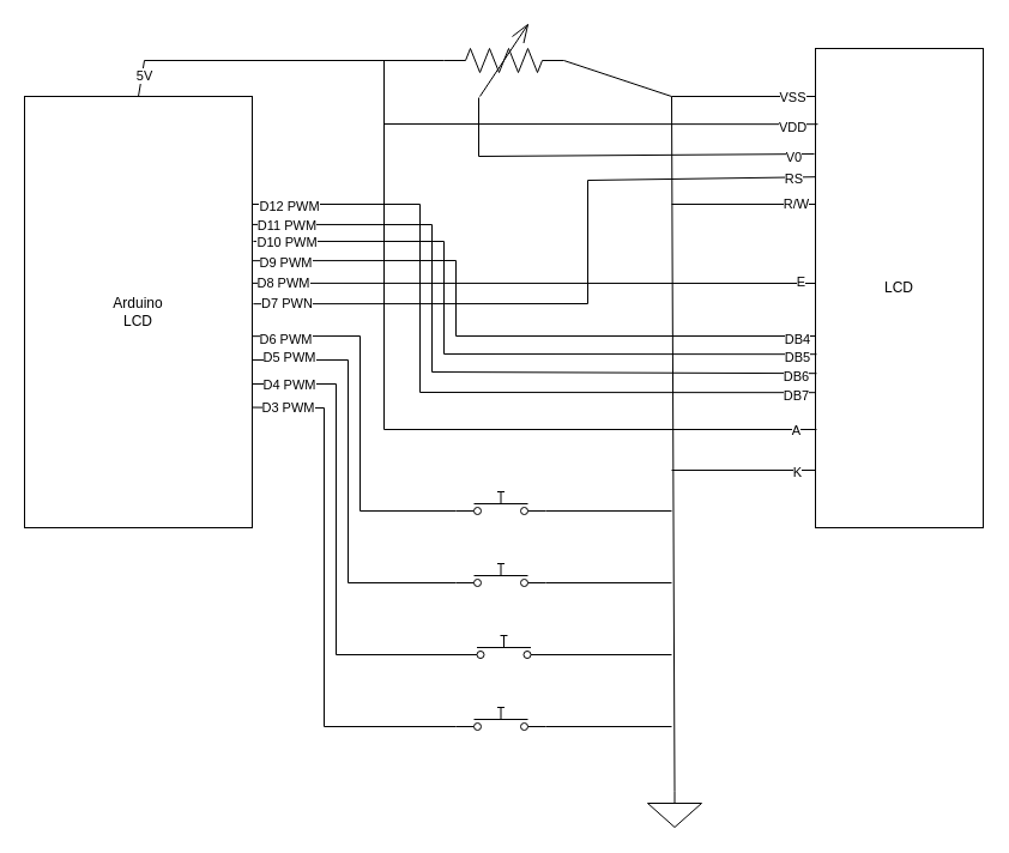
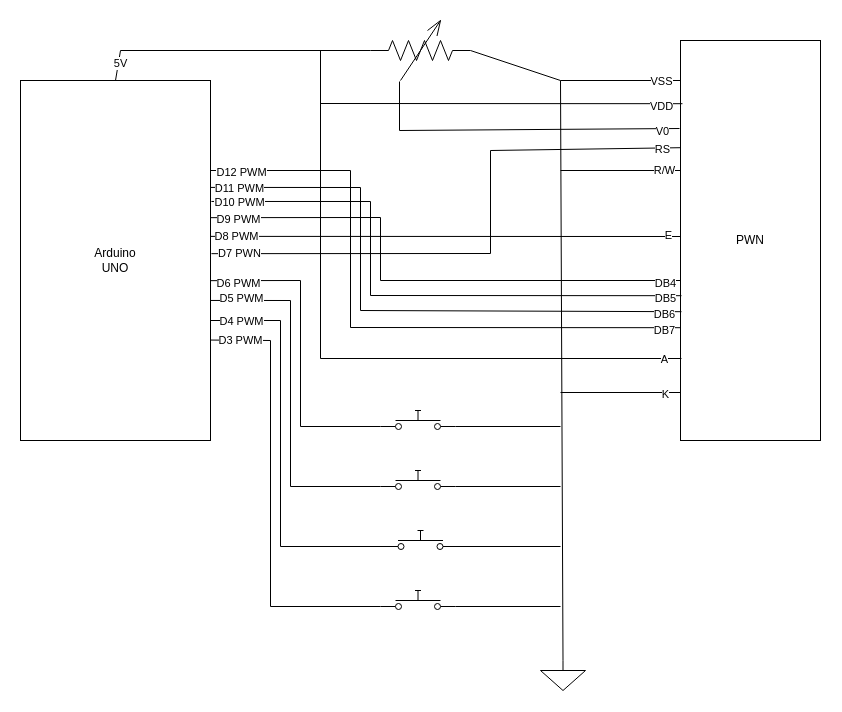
  <mxCell id="0" />
  <mxCell id="1" parent="0" />
  <mxCell id="2" style="edgeStyle=none;rounded=0;orthogonalLoop=1;jettySize=auto;html=1;exitX=0;exitY=0.5;exitDx=0;exitDy=0;exitPerimeter=0;entryX=0.5;entryY=0;entryDx=0;entryDy=0;endArrow=none;endFill=0;" edge="1" parent="1" source="8" target="29"><mxGeometry relative="1" as="geometry"><Array as="points"><mxPoint x="120" y="50" /></Array></mxGeometry></mxCell>
  <mxCell id="3" value="5V" style="edgeLabel;html=1;align=center;verticalAlign=middle;resizable=0;points=[];" vertex="1" connectable="0" parent="2"><mxGeometry x="0.874" y="1" relative="1" as="geometry"><mxPoint x="1" as="offset" /></mxGeometry></mxCell>
  <mxCell id="4" style="edgeStyle=none;rounded=0;orthogonalLoop=1;jettySize=auto;html=1;exitX=1;exitY=0.5;exitDx=0;exitDy=0;exitPerimeter=0;endArrow=none;endFill=0;" edge="1" parent="1" source="8"><mxGeometry relative="1" as="geometry"><mxPoint x="680" y="80" as="targetPoint" /><Array as="points"><mxPoint x="560" y="80" /></Array></mxGeometry></mxCell>
  <mxCell id="5" value="VSS" style="edgeLabel;html=1;align=center;verticalAlign=middle;resizable=0;points=[];" vertex="1" connectable="0" parent="4"><mxGeometry x="0.863" y="3" relative="1" as="geometry"><mxPoint x="-5" y="3" as="offset" /></mxGeometry></mxCell>
  <mxCell id="6" style="edgeStyle=none;rounded=0;orthogonalLoop=1;jettySize=auto;html=1;exitX=0.29;exitY=1.017;exitDx=0;exitDy=0;exitPerimeter=0;endArrow=none;endFill=0;entryX=-0.007;entryY=0.22;entryDx=0;entryDy=0;entryPerimeter=0;" edge="1" parent="1" source="8" target="40"><mxGeometry relative="1" as="geometry"><Array as="points"><mxPoint x="399" y="130" /></Array></mxGeometry></mxCell>
  <mxCell id="7" value="V0" style="edgeLabel;html=1;align=center;verticalAlign=middle;resizable=0;points=[];" vertex="1" connectable="0" parent="6"><mxGeometry x="0.891" y="-4" relative="1" as="geometry"><mxPoint y="-2" as="offset" /></mxGeometry></mxCell>
  <mxCell id="8" value="" style="pointerEvents=1;verticalLabelPosition=bottom;shadow=0;dashed=0;align=center;html=1;verticalAlign=top;shape=mxgraph.electrical.resistors.variable_resistor_2;" vertex="1" parent="1"><mxGeometry x="370" y="20" width="100" height="60" as="geometry" /></mxCell>
  <mxCell id="9" value="" style="pointerEvents=1;verticalLabelPosition=bottom;shadow=0;dashed=0;align=center;html=1;verticalAlign=top;shape=mxgraph.electrical.signal_sources.signal_ground;" vertex="1" parent="1"><mxGeometry x="540" y="660" width="45" height="30" as="geometry" /></mxCell>
  <mxCell id="10" style="edgeStyle=none;rounded=0;orthogonalLoop=1;jettySize=auto;html=1;exitX=1;exitY=0.8;exitDx=0;exitDy=0;endArrow=none;endFill=0;" edge="1" parent="1" source="11"><mxGeometry relative="1" as="geometry"><mxPoint x="560" y="426" as="targetPoint" /></mxGeometry></mxCell>
  <mxCell id="11" value="" style="shape=mxgraph.electrical.electro-mechanical.pushbutton;aspect=fixed;elSwitchState=off;" vertex="1" parent="1"><mxGeometry x="380" y="410" width="75" height="20" as="geometry" /></mxCell>
  <mxCell id="12" style="edgeStyle=none;rounded=0;orthogonalLoop=1;jettySize=auto;html=1;exitX=1;exitY=0.8;exitDx=0;exitDy=0;endArrow=none;endFill=0;" edge="1" parent="1" source="15"><mxGeometry relative="1" as="geometry"><mxPoint x="560" y="486" as="targetPoint" /></mxGeometry></mxCell>
  <mxCell id="13" style="edgeStyle=none;rounded=0;orthogonalLoop=1;jettySize=auto;html=1;exitX=0;exitY=0.8;exitDx=0;exitDy=0;entryX=1;entryY=0.611;entryDx=0;entryDy=0;entryPerimeter=0;endArrow=none;endFill=0;" edge="1" parent="1" source="15" target="29"><mxGeometry relative="1" as="geometry"><Array as="points"><mxPoint x="290" y="486" /><mxPoint x="290" y="300" /></Array></mxGeometry></mxCell>
  <mxCell id="14" value="D5 PWM" style="edgeLabel;html=1;align=center;verticalAlign=middle;resizable=0;points=[];" vertex="1" connectable="0" parent="13"><mxGeometry x="0.904" y="-2" relative="1" as="geometry"><mxPoint x="13" as="offset" /></mxGeometry></mxCell>
  <mxCell id="15" value="" style="shape=mxgraph.electrical.electro-mechanical.pushbutton;aspect=fixed;elSwitchState=off;" vertex="1" parent="1"><mxGeometry x="380" y="470" width="75" height="20" as="geometry" /></mxCell>
  <mxCell id="16" style="edgeStyle=none;rounded=0;orthogonalLoop=1;jettySize=auto;html=1;exitX=1;exitY=0.8;exitDx=0;exitDy=0;endArrow=none;endFill=0;" edge="1" parent="1" source="17"><mxGeometry relative="1" as="geometry"><mxPoint x="560" y="546" as="targetPoint" /></mxGeometry></mxCell>
  <mxCell id="17" value="" style="shape=mxgraph.electrical.electro-mechanical.pushbutton;aspect=fixed;elSwitchState=off;" vertex="1" parent="1"><mxGeometry x="382.5" y="530" width="75" height="20" as="geometry" /></mxCell>
  <mxCell id="18" style="edgeStyle=none;rounded=0;orthogonalLoop=1;jettySize=auto;html=1;exitX=1;exitY=0.8;exitDx=0;exitDy=0;endArrow=none;endFill=0;" edge="1" parent="1" source="21"><mxGeometry relative="1" as="geometry"><mxPoint x="560" y="606" as="targetPoint" /></mxGeometry></mxCell>
  <mxCell id="19" style="edgeStyle=none;rounded=0;orthogonalLoop=1;jettySize=auto;html=1;exitX=0;exitY=0.8;exitDx=0;exitDy=0;entryX=1;entryY=0.721;entryDx=0;entryDy=0;endArrow=none;endFill=0;entryPerimeter=0;" edge="1" parent="1" source="21" target="29"><mxGeometry relative="1" as="geometry"><Array as="points"><mxPoint x="270" y="606" /><mxPoint x="270" y="340" /></Array></mxGeometry></mxCell>
  <mxCell id="20" value="D3 PWM" style="edgeLabel;html=1;align=center;verticalAlign=middle;resizable=0;points=[];" vertex="1" connectable="0" parent="19"><mxGeometry x="0.953" y="2" relative="1" as="geometry"><mxPoint x="20" y="-2" as="offset" /></mxGeometry></mxCell>
  <mxCell id="21" value="" style="shape=mxgraph.electrical.electro-mechanical.pushbutton;aspect=fixed;elSwitchState=off;" vertex="1" parent="1"><mxGeometry x="380" y="590" width="75" height="20" as="geometry" /></mxCell>
  <mxCell id="22" style="edgeStyle=none;rounded=0;orthogonalLoop=1;jettySize=auto;html=1;exitX=1;exitY=0.25;exitDx=0;exitDy=0;entryX=0.014;entryY=0.718;entryDx=0;entryDy=0;entryPerimeter=0;endArrow=none;endFill=0;" edge="1" parent="1" source="29" target="40"><mxGeometry relative="1" as="geometry"><Array as="points"><mxPoint x="350" y="170" /><mxPoint x="350" y="327" /></Array></mxGeometry></mxCell>
  <mxCell id="23" value="D12 PWM" style="edgeLabel;html=1;align=center;verticalAlign=middle;resizable=0;points=[];" vertex="1" connectable="0" parent="22"><mxGeometry x="-0.933" y="-1" relative="1" as="geometry"><mxPoint x="9" as="offset" /></mxGeometry></mxCell>
  <mxCell id="24" value="DB7" style="edgeLabel;html=1;align=center;verticalAlign=middle;resizable=0;points=[];" vertex="1" connectable="0" parent="22"><mxGeometry x="0.943" y="-2" relative="1" as="geometry"><mxPoint as="offset" /></mxGeometry></mxCell>
  <mxCell id="25" style="edgeStyle=none;rounded=0;orthogonalLoop=1;jettySize=auto;html=1;exitX=0.999;exitY=0.556;exitDx=0;exitDy=0;entryX=0;entryY=0.8;entryDx=0;entryDy=0;endArrow=none;endFill=0;exitPerimeter=0;" edge="1" parent="1" source="29" target="11"><mxGeometry relative="1" as="geometry"><Array as="points"><mxPoint x="300" y="280" /><mxPoint x="300" y="426" /></Array></mxGeometry></mxCell>
  <mxCell id="26" value="D6 PWM" style="edgeLabel;html=1;align=center;verticalAlign=middle;resizable=0;points=[];" vertex="1" connectable="0" parent="25"><mxGeometry x="-0.924" y="-2" relative="1" as="geometry"><mxPoint x="16" as="offset" /></mxGeometry></mxCell>
  <mxCell id="27" style="edgeStyle=none;rounded=0;orthogonalLoop=1;jettySize=auto;html=1;entryX=0;entryY=0.8;entryDx=0;entryDy=0;endArrow=none;endFill=0;" edge="1" parent="1" target="17"><mxGeometry relative="1" as="geometry"><mxPoint x="210" y="320" as="sourcePoint" /><Array as="points"><mxPoint x="280" y="320" /><mxPoint x="280" y="546" /></Array></mxGeometry></mxCell>
  <mxCell id="28" value="D4 PWM" style="edgeLabel;html=1;align=center;verticalAlign=middle;resizable=0;points=[];" vertex="1" connectable="0" parent="27"><mxGeometry x="-0.904" y="1" relative="1" as="geometry"><mxPoint x="11" y="1" as="offset" /></mxGeometry></mxCell>
- <mxCell id="29" value="&lt;div&gt;Arduino&lt;/div&gt;&lt;div&gt;LCD&lt;br&gt;&lt;/div&gt;" style="rounded=0;whiteSpace=wrap;html=1;" vertex="1" parent="1"><mxGeometry x="20" y="80" width="190" height="360" as="geometry" /></mxCell>
+ <mxCell id="29" value="&lt;div&gt;Arduino&lt;/div&gt;&lt;div&gt;UNO&lt;br&gt;&lt;/div&gt;" style="rounded=0;whiteSpace=wrap;html=1;" vertex="1" parent="1"><mxGeometry x="20" y="80" width="190" height="360" as="geometry" /></mxCell>
  <mxCell id="30" style="edgeStyle=none;rounded=0;orthogonalLoop=1;jettySize=auto;html=1;exitX=0.007;exitY=0.88;exitDx=0;exitDy=0;endArrow=none;endFill=0;exitPerimeter=0;" edge="1" parent="1" source="40"><mxGeometry relative="1" as="geometry"><mxPoint x="560" y="392" as="targetPoint" /></mxGeometry></mxCell>
  <mxCell id="31" value="K" style="edgeLabel;html=1;align=center;verticalAlign=middle;resizable=0;points=[];" vertex="1" connectable="0" parent="30"><mxGeometry x="-0.736" y="1" relative="1" as="geometry"><mxPoint as="offset" /></mxGeometry></mxCell>
  <mxCell id="32" style="edgeStyle=none;rounded=0;orthogonalLoop=1;jettySize=auto;html=1;endArrow=none;endFill=0;entryX=1;entryY=0.433;entryDx=0;entryDy=0;entryPerimeter=0;" edge="1" parent="1" target="29"><mxGeometry relative="1" as="geometry"><mxPoint x="330" y="260" as="targetPoint" /><mxPoint x="680" y="236" as="sourcePoint" /></mxGeometry></mxCell>
  <mxCell id="33" value="D8 PWM" style="edgeLabel;html=1;align=center;verticalAlign=middle;resizable=0;points=[];" vertex="1" connectable="0" parent="32"><mxGeometry x="0.894" relative="1" as="geometry"><mxPoint as="offset" /></mxGeometry></mxCell>
  <mxCell id="34" value="E" style="edgeLabel;html=1;align=center;verticalAlign=middle;resizable=0;points=[];" vertex="1" connectable="0" parent="32"><mxGeometry x="-0.945" y="-1" relative="1" as="geometry"><mxPoint as="offset" /></mxGeometry></mxCell>
  <mxCell id="35" style="edgeStyle=none;rounded=0;orthogonalLoop=1;jettySize=auto;html=1;exitX=0;exitY=0.268;exitDx=0;exitDy=0;entryX=1.005;entryY=0.481;entryDx=0;entryDy=0;entryPerimeter=0;endArrow=none;endFill=0;exitPerimeter=0;" edge="1" parent="1" source="40" target="29"><mxGeometry relative="1" as="geometry"><Array as="points"><mxPoint x="490" y="150" /><mxPoint x="490" y="253" /></Array></mxGeometry></mxCell>
  <mxCell id="36" value="RS" style="edgeLabel;html=1;align=center;verticalAlign=middle;resizable=0;points=[];" vertex="1" connectable="0" parent="35"><mxGeometry x="-0.933" y="1" relative="1" as="geometry"><mxPoint as="offset" /></mxGeometry></mxCell>
  <mxCell id="37" value="D7 PWN" style="edgeLabel;html=1;align=center;verticalAlign=middle;resizable=0;points=[];" vertex="1" connectable="0" parent="35"><mxGeometry x="0.948" y="-1" relative="1" as="geometry"><mxPoint x="12" as="offset" /></mxGeometry></mxCell>
  <mxCell id="38" style="edgeStyle=none;rounded=0;orthogonalLoop=1;jettySize=auto;html=1;exitX=0.007;exitY=0.325;exitDx=0;exitDy=0;endArrow=none;endFill=0;exitPerimeter=0;" edge="1" parent="1" source="40"><mxGeometry relative="1" as="geometry"><mxPoint x="560" y="170" as="targetPoint" /></mxGeometry></mxCell>
  <mxCell id="39" value="R/W" style="edgeLabel;html=1;align=center;verticalAlign=middle;resizable=0;points=[];" vertex="1" connectable="0" parent="38"><mxGeometry x="-0.719" y="-1" relative="1" as="geometry"><mxPoint as="offset" /></mxGeometry></mxCell>
- <mxCell id="40" value="LCD" style="rounded=0;whiteSpace=wrap;html=1;" vertex="1" parent="1"><mxGeometry x="680" y="40" width="140" height="400" as="geometry" /></mxCell>
+ <mxCell id="40" value="PWN" style="rounded=0;whiteSpace=wrap;html=1;" vertex="1" parent="1"><mxGeometry x="680" y="40" width="140" height="400" as="geometry" /></mxCell>
  <mxCell id="41" value="" style="endArrow=none;html=1;rounded=0;exitX=0.5;exitY=0;exitDx=0;exitDy=0;exitPerimeter=0;" edge="1" parent="1" source="9"><mxGeometry width="50" height="50" relative="1" as="geometry"><mxPoint x="510" y="170" as="sourcePoint" /><mxPoint x="560" y="80" as="targetPoint" /></mxGeometry></mxCell>
  <mxCell id="42" value="" style="endArrow=none;html=1;rounded=0;exitX=0.007;exitY=0.795;exitDx=0;exitDy=0;exitPerimeter=0;" edge="1" parent="1" source="40"><mxGeometry width="50" height="50" relative="1" as="geometry"><mxPoint x="320" y="380" as="sourcePoint" /><mxPoint x="320" y="50" as="targetPoint" /><Array as="points"><mxPoint x="320" y="358" /></Array></mxGeometry></mxCell>
  <mxCell id="43" value="A" style="edgeLabel;html=1;align=center;verticalAlign=middle;resizable=0;points=[];" vertex="1" connectable="0" parent="42"><mxGeometry x="-0.949" relative="1" as="geometry"><mxPoint as="offset" /></mxGeometry></mxCell>
  <mxCell id="44" value="" style="endArrow=none;html=1;rounded=0;entryX=0.014;entryY=0.158;entryDx=0;entryDy=0;entryPerimeter=0;" edge="1" parent="1" target="40"><mxGeometry width="50" height="50" relative="1" as="geometry"><mxPoint x="320" y="103" as="sourcePoint" /><mxPoint x="480" y="180" as="targetPoint" /></mxGeometry></mxCell>
  <mxCell id="45" value="VDD" style="edgeLabel;html=1;align=center;verticalAlign=middle;resizable=0;points=[];" vertex="1" connectable="0" parent="44"><mxGeometry x="0.884" y="-2" relative="1" as="geometry"><mxPoint as="offset" /></mxGeometry></mxCell>
  <mxCell id="46" style="edgeStyle=none;rounded=0;orthogonalLoop=1;jettySize=auto;html=1;exitX=1;exitY=0.297;exitDx=0;exitDy=0;entryX=0.007;entryY=0.678;entryDx=0;entryDy=0;entryPerimeter=0;endArrow=none;endFill=0;exitPerimeter=0;" edge="1" parent="1" source="29" target="40"><mxGeometry relative="1" as="geometry"><mxPoint x="220" y="180" as="sourcePoint" /><mxPoint x="691.96" y="337.2" as="targetPoint" /><Array as="points"><mxPoint x="360" y="187" /><mxPoint x="360" y="310" /></Array></mxGeometry></mxCell>
  <mxCell id="47" value="D11 PWM" style="edgeLabel;html=1;align=center;verticalAlign=middle;resizable=0;points=[];" vertex="1" connectable="0" parent="46"><mxGeometry x="-0.933" y="-1" relative="1" as="geometry"><mxPoint x="9" as="offset" /></mxGeometry></mxCell>
  <mxCell id="48" value="DB6" style="edgeLabel;html=1;align=center;verticalAlign=middle;resizable=0;points=[];" vertex="1" connectable="0" parent="46"><mxGeometry x="0.943" y="-2" relative="1" as="geometry"><mxPoint as="offset" /></mxGeometry></mxCell>
  <mxCell id="49" style="edgeStyle=none;rounded=0;orthogonalLoop=1;jettySize=auto;html=1;exitX=1.005;exitY=0.336;exitDx=0;exitDy=0;entryX=0.007;entryY=0.638;entryDx=0;entryDy=0;entryPerimeter=0;endArrow=none;endFill=0;exitPerimeter=0;" edge="1" parent="1" source="29" target="40"><mxGeometry relative="1" as="geometry"><mxPoint x="220" y="196.92" as="sourcePoint" /><mxPoint x="690.98" y="321.2" as="targetPoint" /><Array as="points"><mxPoint x="370" y="201" /><mxPoint x="370" y="295" /></Array></mxGeometry></mxCell>
  <mxCell id="50" value="D10 PWM" style="edgeLabel;html=1;align=center;verticalAlign=middle;resizable=0;points=[];" vertex="1" connectable="0" parent="49"><mxGeometry x="-0.933" y="-1" relative="1" as="geometry"><mxPoint x="9" as="offset" /></mxGeometry></mxCell>
  <mxCell id="51" value="DB5" style="edgeLabel;html=1;align=center;verticalAlign=middle;resizable=0;points=[];" vertex="1" connectable="0" parent="49"><mxGeometry x="0.943" y="-2" relative="1" as="geometry"><mxPoint as="offset" /></mxGeometry></mxCell>
  <mxCell id="52" style="edgeStyle=none;rounded=0;orthogonalLoop=1;jettySize=auto;html=1;exitX=1;exitY=0.381;exitDx=0;exitDy=0;endArrow=none;endFill=0;exitPerimeter=0;" edge="1" parent="1" source="29"><mxGeometry relative="1" as="geometry"><mxPoint x="220.95" y="210.96" as="sourcePoint" /><mxPoint x="680" y="280" as="targetPoint" /><Array as="points"><mxPoint x="380" y="217" /><mxPoint x="380" y="280" /></Array></mxGeometry></mxCell>
  <mxCell id="53" value="D9 PWM" style="edgeLabel;html=1;align=center;verticalAlign=middle;resizable=0;points=[];" vertex="1" connectable="0" parent="52"><mxGeometry x="-0.933" y="-1" relative="1" as="geometry"><mxPoint x="9" as="offset" /></mxGeometry></mxCell>
  <mxCell id="54" value="DB4" style="edgeLabel;html=1;align=center;verticalAlign=middle;resizable=0;points=[];" vertex="1" connectable="0" parent="52"><mxGeometry x="0.943" y="-2" relative="1" as="geometry"><mxPoint as="offset" /></mxGeometry></mxCell>
